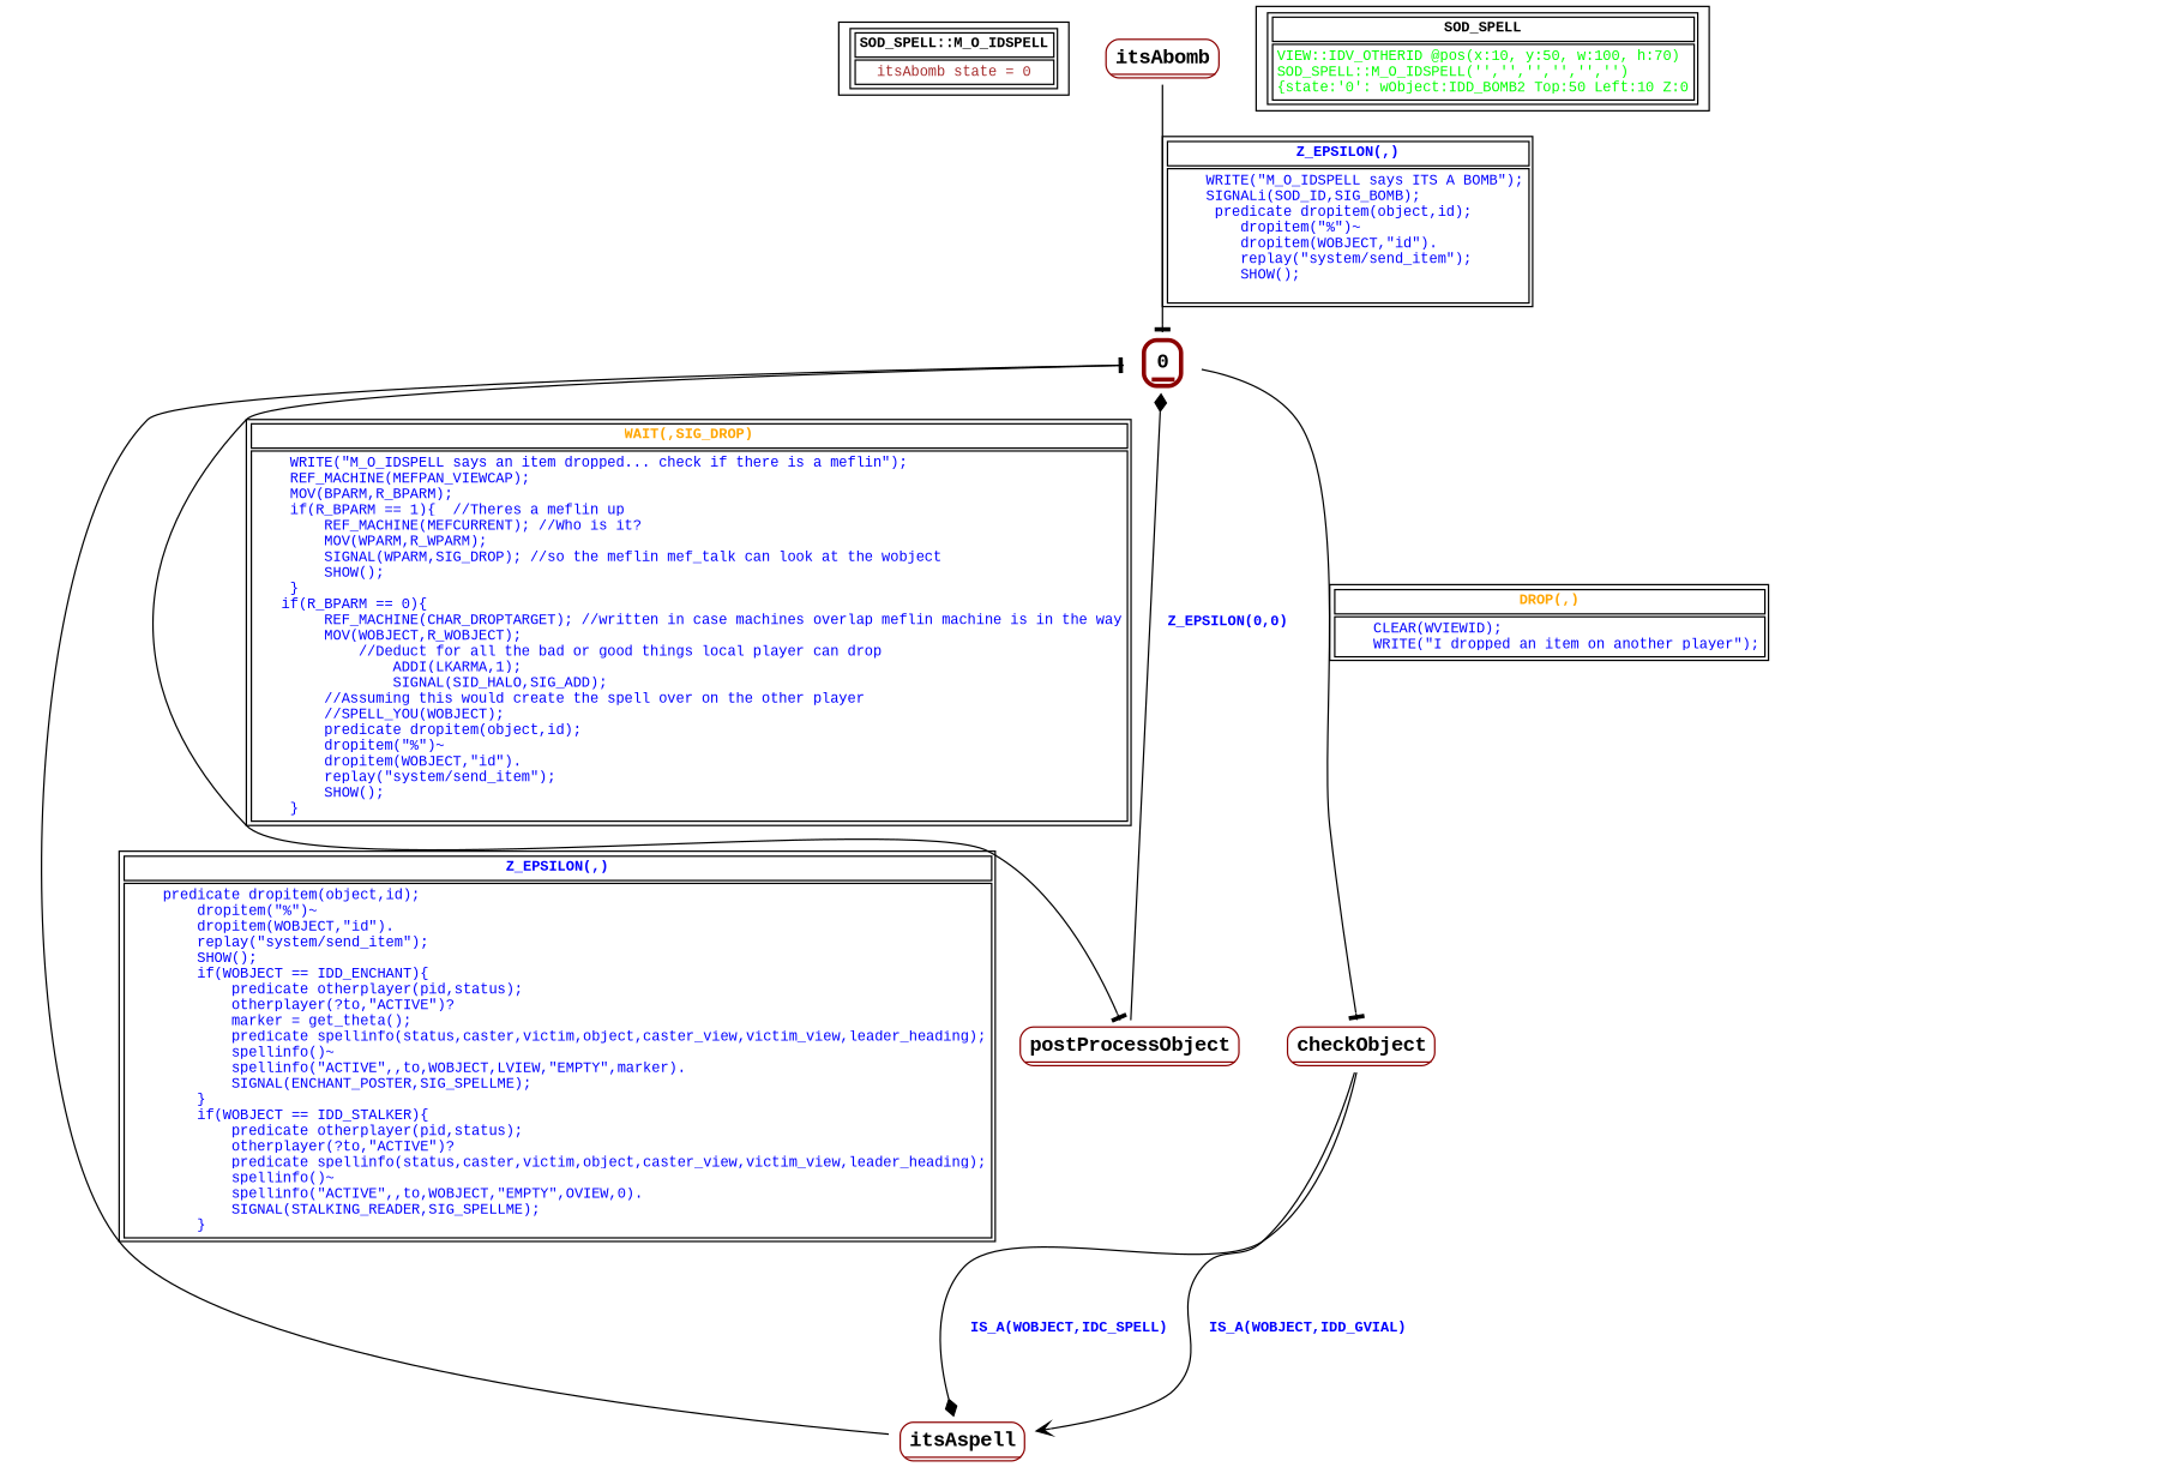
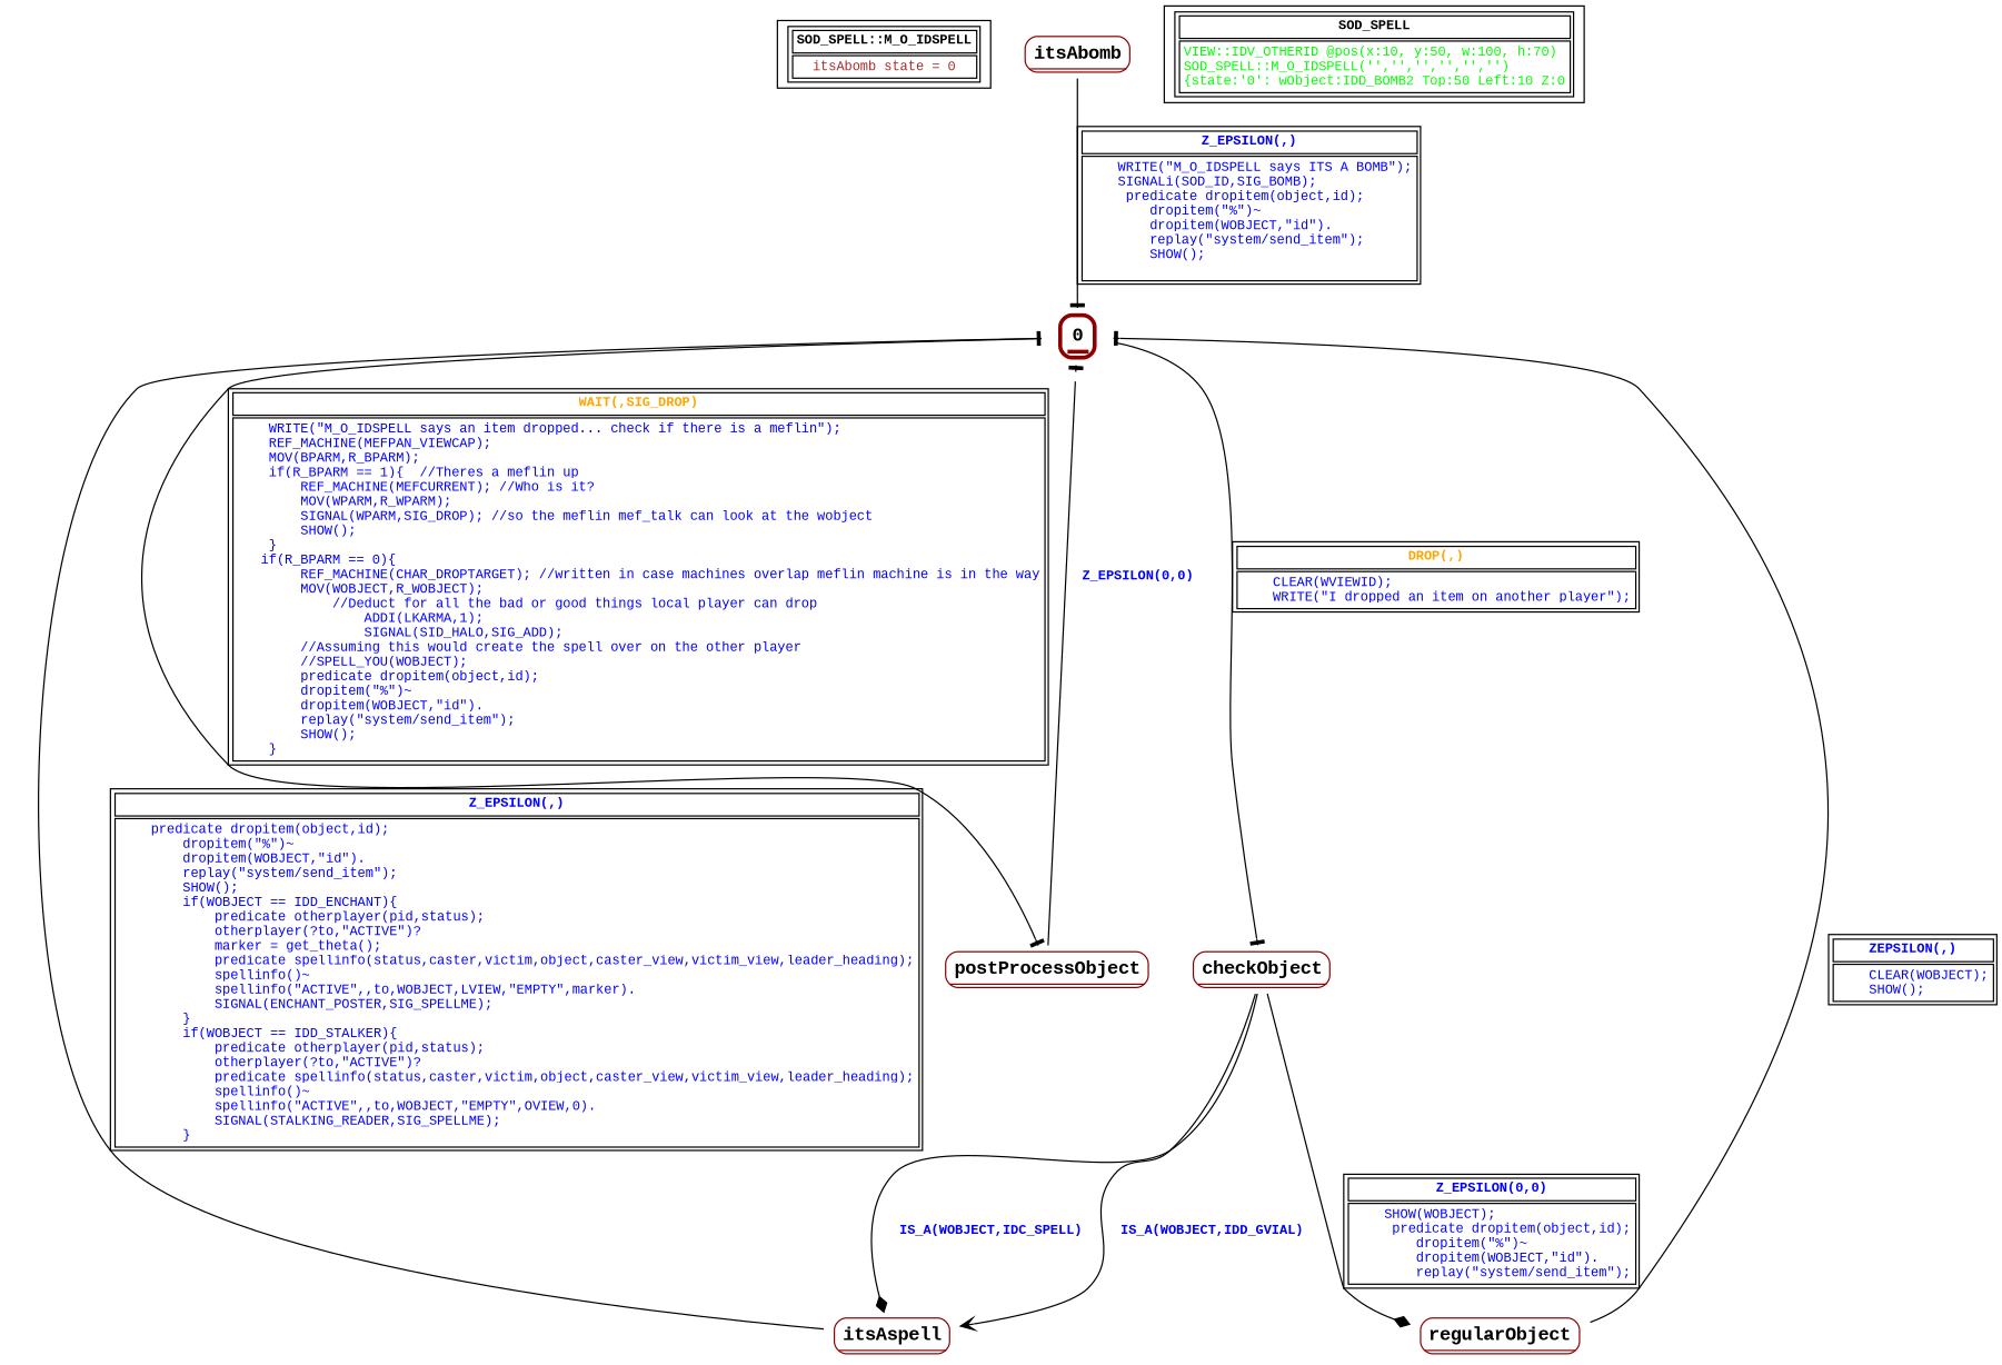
  digraph {
    fontname="Courier New"
    node [fontname="Courier New" fontsize=14 shape=none]
    edge [arrowhead=tee fontcolor=blue fontname="Courier New" fontsize=10]
    n1 [fontsize=10 label=< <table border="1"><tr><td><b>SOD_SPELL::M_O_IDSPELL<br align="left"/></b></td></tr> <tr><td><font point-size="10" color ="brown">itsAbomb state = 0<br align="left"/></font></td></tr></table>> shape=record]
    n2 [label=< <table border="3" color="darkred" style="rounded"><tr><td sides="b"><b>0<br align="left"/></b></td></tr> </table>>]
    n3 [label=< <table border="1" color="darkred" style="rounded"><tr><td sides="b"><b>checkObject<br align="left"/></b></td></tr> </table>>]
    n4 [label=< <table border="1" color="darkred" style="rounded"><tr><td sides="b"><b>postProcessObject<br align="left"/></b></td></tr> </table>>]
    n5 [label=< <table border="1" color="darkred" style="rounded"><tr><td sides="b"><b>itsAspell<br align="left"/></b></td></tr> </table>>]
+   n6 [label=< <table border="1" color="darkred" style="rounded"><tr><td sides="b"><b>regularObject<br align="left"/></b></td></tr> </table>>]
    n7 [label=< <table border="1" color="darkred" style="rounded"><tr><td sides="b"><b>itsAbomb<br align="left"/></b></td></tr> </table>>]
    n8 [fontsize=10 label=< <table border="1"><tr><td><b>SOD_SPELL<br align="left"/></b></td></tr> <tr><td><font point-size="10" color ="green">VIEW::IDV_OTHERID @pos(x:10, y:50, w:100, h:70)<br align="left"/>SOD_SPELL::M_O_IDSPELL(&apos;&apos;,&apos;&apos;,&apos;&apos;,&apos;&apos;,&apos;&apos;,&apos;&apos;)<br align="left"/>			&#123;state:&apos;0&apos;: wObject:IDD_BOMB2 Top:50 Left:10 Z:0<br align="left"/></font></td></tr></table>> shape=record]
    n2 -> n3 [fontcolor=orange label=< <table border="1"><tr><td><b>DROP(,)<br align="left"/></b></td></tr> <tr><td><font point-size="10" color ="blue">    CLEAR(WVIEWID);<br align="left"/>    WRITE(&quot;I dropped an item on another player&quot;);<br align="left"/></font></td></tr></table>>]
    n2 -> n4 [fontcolor=orange label=< <table border="1"><tr><td><b>WAIT(,SIG_DROP)<br align="left"/></b></td></tr> <tr><td><font point-size="10" color ="blue">    WRITE(&quot;M_O_IDSPELL says an item dropped... check if there is a meflin&quot;);<br align="left"/>    REF_MACHINE(MEFPAN_VIEWCAP);<br align="left"/>    MOV(BPARM,R_BPARM);<br align="left"/>    if(R_BPARM == 1)&#123;  //Theres a meflin up<br align="left"/>        REF_MACHINE(MEFCURRENT); //Who is it?<br align="left"/>        MOV(WPARM,R_WPARM);<br align="left"/>        SIGNAL(WPARM,SIG_DROP); //so the meflin mef_talk can look at the wobject<br align="left"/>        SHOW();<br align="left"/>    &#125;<br align="left"/>   if(R_BPARM == 0)&#123;<br align="left"/>        REF_MACHINE(CHAR_DROPTARGET); //written in case machines overlap meflin machine is in the way<br align="left"/>        MOV(WOBJECT,R_WOBJECT);<br align="left"/>            //Deduct for all the bad or good things local player can drop <br align="left"/>                ADDI(LKARMA,1); <br align="left"/>                SIGNAL(SID_HALO,SIG_ADD);<br align="left"/>        //Assuming this would create the spell over on the other player<br align="left"/>        //SPELL_YOU(WOBJECT);<br align="left"/>        predicate dropitem(object,id);<br align="left"/>        dropitem(&quot;%&quot;)~<br align="left"/>        dropitem(WOBJECT,&quot;id&quot;).<br align="left"/>        replay(&quot;system/send_item&quot;);<br align="left"/>        SHOW();<br align="left"/>    &#125; <br align="left"/></font></td></tr></table>>]
    n3 -> n5 [arrowhead=diamond label=< <table border="0"><tr><td><b>IS_A(WOBJECT,IDC_SPELL)<br align="left"/></b></td></tr> </table>>]
    n3 -> n5 [arrowhead=vee label=< <table border="0"><tr><td><b>IS_A(WOBJECT,IDD_GVIAL)<br align="left"/></b></td></tr> </table>>]
-   n4 -> n2 [arrowhead=diamond label=< <table border="0"><tr><td><b>Z_EPSILON(0,0)<br align="left"/></b></td></tr> </table>>]
+   n3 -> n6 [arrowhead=diamond label=< <table border="1"><tr><td><b>Z_EPSILON(0,0)<br align="left"/></b></td></tr> <tr><td><font point-size="10" color ="blue">    SHOW(WOBJECT);<br align="left"/>     predicate dropitem(object,id);<br align="left"/>        dropitem(&quot;%&quot;)~<br align="left"/>        dropitem(WOBJECT,&quot;id&quot;).<br align="left"/>        replay(&quot;system/send_item&quot;);<br align="left"/></font></td></tr></table>>]
+   n4 -> n2 [label=< <table border="0"><tr><td><b>Z_EPSILON(0,0)<br align="left"/></b></td></tr> </table>>]
    n5 -> n2 [label=< <table border="1"><tr><td><b>Z_EPSILON(,)<br align="left"/></b></td></tr> <tr><td><font point-size="10" color ="blue">    predicate dropitem(object,id);<br align="left"/>        dropitem(&quot;%&quot;)~<br align="left"/>        dropitem(WOBJECT,&quot;id&quot;).<br align="left"/>        replay(&quot;system/send_item&quot;);<br align="left"/>        SHOW();<br align="left"/>        if(WOBJECT == IDD_ENCHANT)&#123;<br align="left"/>            predicate otherplayer(pid,status);<br align="left"/>            otherplayer(?to,&quot;ACTIVE&quot;)?<br align="left"/>            marker = get_theta(); <br align="left"/>            predicate spellinfo(status,caster,victim,object,caster_view,victim_view,leader_heading);<br align="left"/>            spellinfo()~<br align="left"/>            spellinfo(&quot;ACTIVE&quot;,,to,WOBJECT,LVIEW,&quot;EMPTY&quot;,marker).<br align="left"/>            SIGNAL(ENCHANT_POSTER,SIG_SPELLME);<br align="left"/>        &#125;<br align="left"/>        if(WOBJECT == IDD_STALKER)&#123;<br align="left"/>            predicate otherplayer(pid,status);<br align="left"/>            otherplayer(?to,&quot;ACTIVE&quot;)?<br align="left"/>            predicate spellinfo(status,caster,victim,object,caster_view,victim_view,leader_heading);<br align="left"/>            spellinfo()~<br align="left"/>            spellinfo(&quot;ACTIVE&quot;,,to,WOBJECT,&quot;EMPTY&quot;,OVIEW,0).<br align="left"/>            SIGNAL(STALKING_READER,SIG_SPELLME);<br align="left"/>        &#125;<br align="left"/></font></td></tr></table>>]
+   n6 -> n2 [label=< <table border="1"><tr><td><b>ZEPSILON(,)<br align="left"/></b></td></tr> <tr><td><font point-size="10" color ="blue">    CLEAR(WOBJECT);<br align="left"/>    SHOW();<br align="left"/></font></td></tr></table>>]
    n7 -> n2 [label=< <table border="1"><tr><td><b>Z_EPSILON(,)<br align="left"/></b></td></tr> <tr><td><font point-size="10" color ="blue">    WRITE(&quot;M_O_IDSPELL says ITS A BOMB&quot;);<br align="left"/>    SIGNALi(SOD_ID,SIG_BOMB);<br align="left"/>     predicate dropitem(object,id);<br align="left"/>        dropitem(&quot;%&quot;)~<br align="left"/>        dropitem(WOBJECT,&quot;id&quot;).<br align="left"/>        replay(&quot;system/send_item&quot;);<br align="left"/>        SHOW();<br align="left"/>    <br align="left"/></font></td></tr></table>>]
  }
